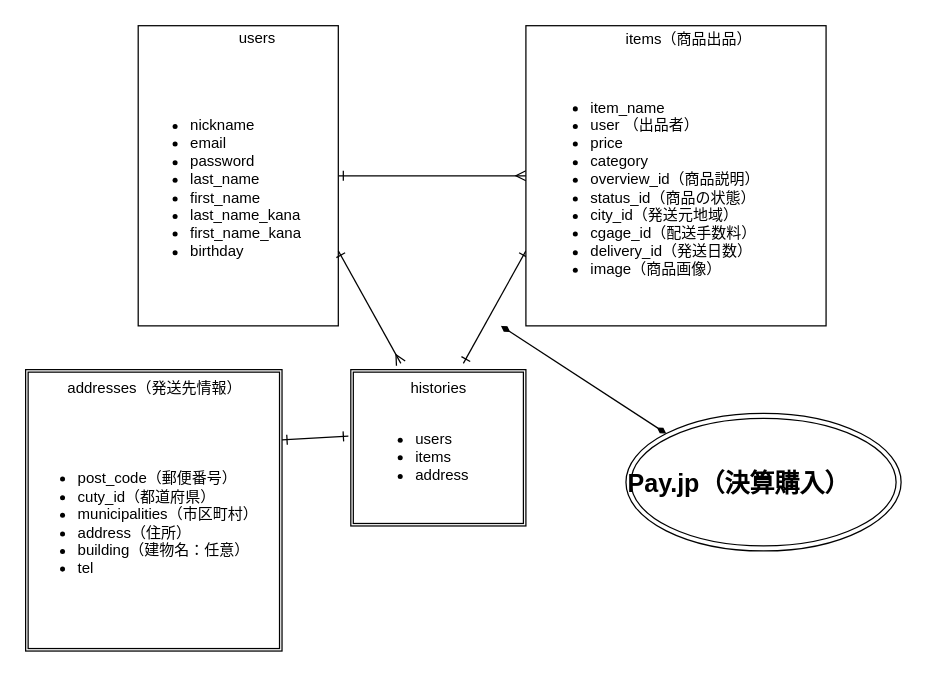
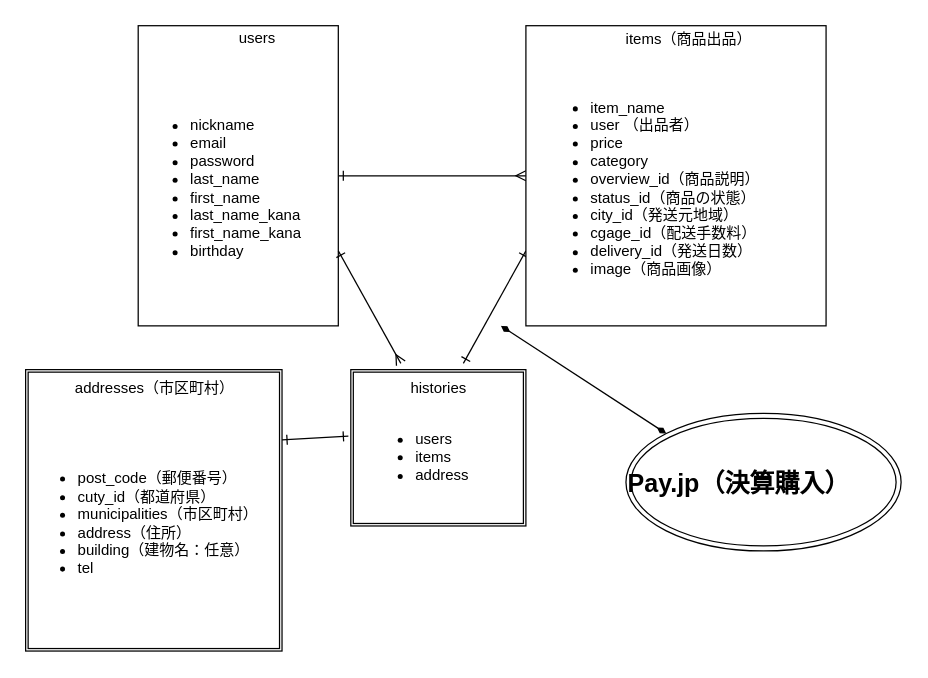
  <mxCell id="0" />
  <mxCell id="1" parent="0" />
  <mxCell id="2" style="edgeStyle=none;html=1;exitX=1;exitY=0.5;exitDx=0;exitDy=0;entryX=0;entryY=0.5;entryDx=0;entryDy=0;fontSize=20;startArrow=ERone;startFill=0;endArrow=ERmany;endFill=0;" edge="1" parent="1" source="3" target="6"><mxGeometry relative="1" as="geometry" /></mxCell>
  <mxCell id="3" value="" style="rounded=0;whiteSpace=wrap;html=1;" vertex="1" parent="1"><mxGeometry x="110" y="20" width="160" height="240" as="geometry" /></mxCell>
  <mxCell id="4" value="users" style="text;html=1;align=center;verticalAlign=middle;resizable=0;points=[];autosize=1;strokeColor=none;" vertex="1" parent="1"><mxGeometry x="185" y="20" width="40" height="20" as="geometry" /></mxCell>
  <mxCell id="5" style="edgeStyle=none;html=1;exitX=0;exitY=0.75;exitDx=0;exitDy=0;fontSize=20;startArrow=ERone;startFill=0;endArrow=ERone;endFill=0;" edge="1" parent="1" source="6"><mxGeometry relative="1" as="geometry"><mxPoint x="370" y="290" as="targetPoint" /></mxGeometry></mxCell>
  <mxCell id="6" value="" style="whiteSpace=wrap;html=1;" vertex="1" parent="1"><mxGeometry x="420" y="20" width="240" height="240" as="geometry" /></mxCell>
  <mxCell id="7" value="items（商品出品）" style="text;html=1;align=center;verticalAlign=middle;resizable=0;points=[];autosize=1;strokeColor=none;" vertex="1" parent="1"><mxGeometry x="490" y="21" width="120" height="20" as="geometry" /></mxCell>
  <mxCell id="8" value="&lt;ul&gt;&lt;li&gt;item_name&lt;/li&gt;&lt;li&gt;user （出品者）&lt;/li&gt;&lt;li&gt;price&lt;/li&gt;&lt;li&gt;category&lt;/li&gt;&lt;li&gt;overview_id（商品説明）&lt;/li&gt;&lt;li&gt;status_id（商品の状態）&lt;/li&gt;&lt;li&gt;city_id（発送元地域）&lt;/li&gt;&lt;li&gt;cgage_id（配送手数料）&lt;/li&gt;&lt;li&gt;delivery_id（発送日数）&lt;/li&gt;&lt;li&gt;image（商品画像）&lt;/li&gt;&lt;/ul&gt;" style="text;strokeColor=none;fillColor=none;html=1;whiteSpace=wrap;verticalAlign=middle;overflow=hidden;" vertex="1" parent="1"><mxGeometry x="430" y="40" width="220" height="220" as="geometry" /></mxCell>
  <mxCell id="9" style="edgeStyle=none;html=1;exitX=1;exitY=0.75;exitDx=0;exitDy=0;fontSize=20;startArrow=ERone;startFill=0;endArrow=ERmany;endFill=0;" edge="1" parent="1" source="10"><mxGeometry relative="1" as="geometry"><mxPoint x="320" y="290" as="targetPoint" /></mxGeometry></mxCell>
  <mxCell id="10" value="&lt;ul&gt;&lt;li&gt;nickname&lt;/li&gt;&lt;li&gt;email&lt;/li&gt;&lt;li&gt;password&lt;/li&gt;&lt;li&gt;last_name&lt;/li&gt;&lt;li&gt;first_name&lt;/li&gt;&lt;li&gt;last_name_kana&lt;/li&gt;&lt;li&gt;first_name_kana&lt;/li&gt;&lt;li&gt;birthday&lt;/li&gt;&lt;/ul&gt;" style="text;strokeColor=none;fillColor=none;html=1;whiteSpace=wrap;verticalAlign=middle;overflow=hidden;" vertex="1" parent="1"><mxGeometry x="110" y="50" width="160" height="200" as="geometry" /></mxCell>
  <mxCell id="11" value="" style="shape=ext;double=1;rounded=0;whiteSpace=wrap;html=1;" vertex="1" parent="1"><mxGeometry x="280" y="295" width="140" height="125" as="geometry" /></mxCell>
  <mxCell id="12" value="histories" style="text;html=1;align=center;verticalAlign=middle;resizable=0;points=[];autosize=1;strokeColor=none;" vertex="1" parent="1"><mxGeometry x="320" y="300" width="60" height="20" as="geometry" /></mxCell>
  <mxCell id="13" value="&lt;ul&gt;&lt;li&gt;users&lt;/li&gt;&lt;li&gt;items&lt;/li&gt;&lt;li&gt;address&lt;/li&gt;&lt;/ul&gt;" style="text;strokeColor=none;fillColor=none;html=1;whiteSpace=wrap;verticalAlign=middle;overflow=hidden;" vertex="1" parent="1"><mxGeometry x="290" y="320" width="120" height="90" as="geometry" /></mxCell>
  <mxCell id="14" style="edgeStyle=none;html=1;exitX=1;exitY=0.25;exitDx=0;exitDy=0;entryX=-0.014;entryY=0.425;entryDx=0;entryDy=0;entryPerimeter=0;fontSize=13;startArrow=ERone;startFill=0;endArrow=ERone;endFill=0;" edge="1" parent="1" source="15" target="11"><mxGeometry relative="1" as="geometry" /></mxCell>
  <mxCell id="15" value="" style="shape=ext;double=1;rounded=0;whiteSpace=wrap;html=1;" vertex="1" parent="1"><mxGeometry x="20" y="295" width="205" height="225" as="geometry" /></mxCell>
- <mxCell id="16" value="addresses（発送先情報）" style="text;html=1;align=center;verticalAlign=middle;resizable=0;points=[];autosize=1;strokeColor=none;" vertex="1" parent="1"><mxGeometry x="47.5" y="300" width="150" height="20" as="geometry" /></mxCell>
+ <mxCell id="16" value="addresses（市区町村）" style="text;html=1;align=center;verticalAlign=middle;resizable=0;points=[];autosize=1;strokeColor=none;" vertex="1" parent="1"><mxGeometry x="47.5" y="300" width="150" height="20" as="geometry" /></mxCell>
  <mxCell id="17" value="&lt;ul&gt;&lt;li&gt;post_code（郵便番号）&lt;/li&gt;&lt;li&gt;cuty_id（都道府県）&lt;/li&gt;&lt;li&gt;municipalities（市区町村）&lt;/li&gt;&lt;li&gt;address（住所）&lt;/li&gt;&lt;li&gt;building（建物名：任意）&lt;/li&gt;&lt;li&gt;tel&lt;/li&gt;&lt;/ul&gt;" style="text;strokeColor=none;fillColor=none;html=1;whiteSpace=wrap;verticalAlign=middle;overflow=hidden;" vertex="1" parent="1"><mxGeometry x="20" y="325" width="190" height="185" as="geometry" /></mxCell>
  <mxCell id="18" style="edgeStyle=none;html=1;exitX=0;exitY=0;exitDx=0;exitDy=0;fontSize=20;startArrow=diamondThin;startFill=1;endArrow=diamondThin;endFill=1;" edge="1" parent="1" source="19"><mxGeometry relative="1" as="geometry"><mxPoint x="400" y="260" as="targetPoint" /></mxGeometry></mxCell>
  <mxCell id="19" value="" style="ellipse;shape=doubleEllipse;whiteSpace=wrap;html=1;" vertex="1" parent="1"><mxGeometry x="500" y="330" width="220" height="110" as="geometry" /></mxCell>
  <mxCell id="20" value="Pay.jp（決算購入）" style="text;strokeColor=none;fillColor=none;html=1;fontSize=20;fontStyle=1;verticalAlign=middle;align=center;" vertex="1" parent="1"><mxGeometry x="570" y="365" width="40" height="40" as="geometry" /></mxCell>
